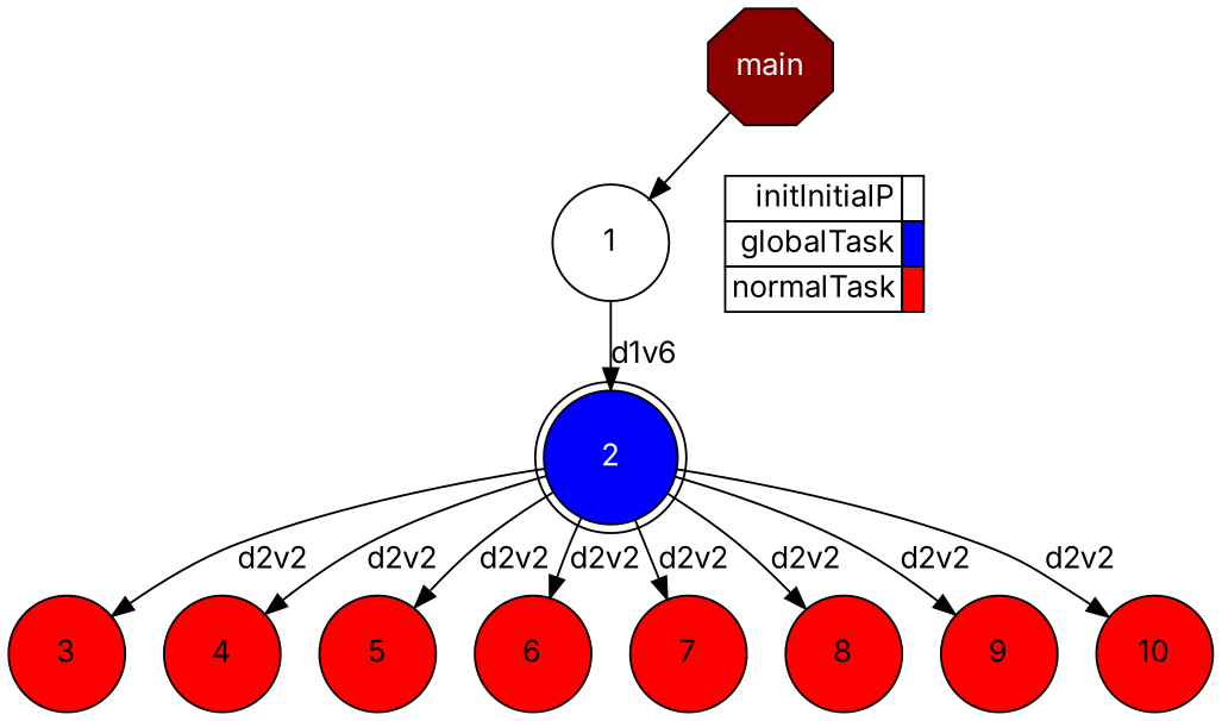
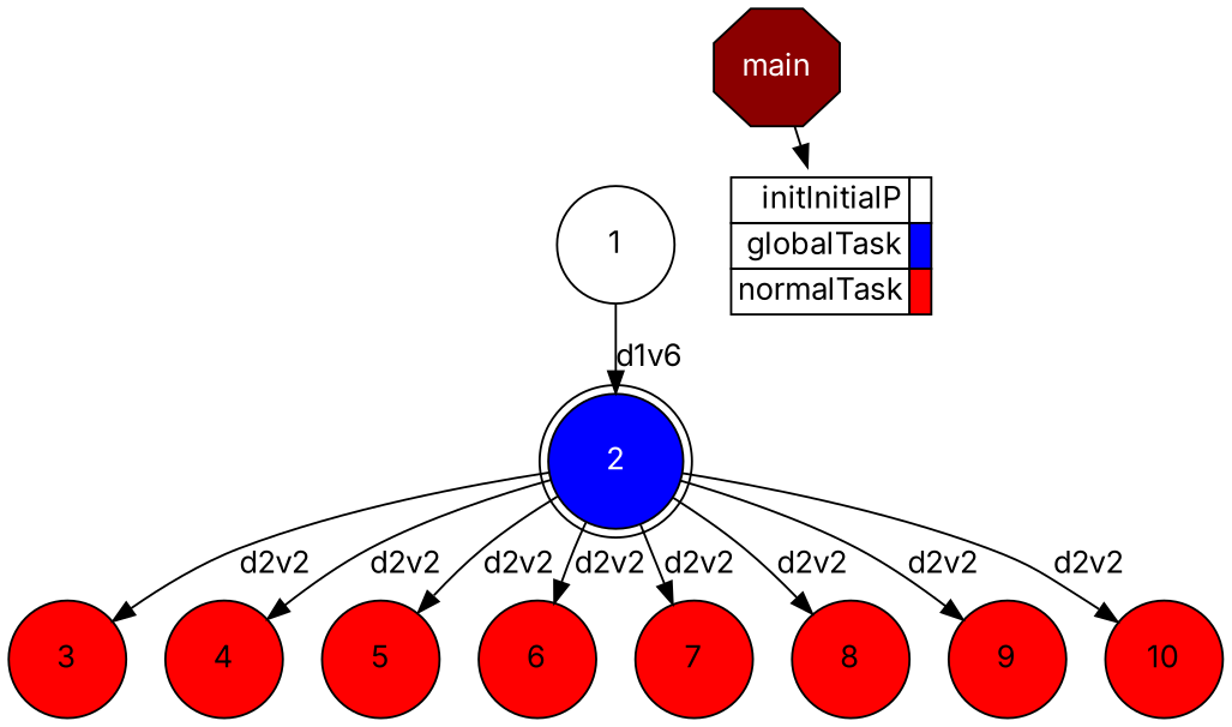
  digraph {
    compound=true
    fontname=Inter
    labeljust=l
    newrank=true
    rankdir=TB
    node [fillcolor="#ff0000" fontcolor="#000000" fontname=Inter shape=circle style=filled]
    edge [fontname=Inter]
    n1 [fillcolor="#8B0000" fontcolor="#FFFFFF" height=0.75 label=main shape=octagon]
    1 [fillcolor="#ffffff" height=0.75]
    2 [fillcolor="#0000ff" fontcolor="#ffffff" height=0.75 shape=doublecircle]
    3 [height=0.75]
    4 [height=0.75]
    5 [height=0.75]
    6 [height=0.75]
    7 [height=0.75]
    8 [height=0.75]
    9 [height=0.75]
    10 [height=0.75]
    n12 [height=0.75 label=<       <table border="0" cellpadding="2" cellspacing="0" cellborder="1"> <tr> <td align="right">initInitialP</td> <td bgcolor="#ffffff">&nbsp;</td> </tr> <tr> <td align="right">globalTask</td> <td bgcolor="#0000ff">&nbsp;</td> </tr> <tr> <td align="right">normalTask</td> <td bgcolor="#ff0000">&nbsp;</td> </tr>       </table>     > shape=plaintext fillcolor="" fontcolor="" style=""]
    subgraph sub_1 {
      ranksep=0.20
      n1
      1
      2
      3
      4
      5
      6
      7
      8
      9
      10
    }
    subgraph sub_2 {
      label=Legend
      rank=sink
      ranksep=0.20
      n12
    }
-   n1 -> 1
+   n1 -> n12
    1 -> 2 [label=d1v6]
    2 -> 3 [label=d2v2]
    2 -> 4 [label=d2v2]
    2 -> 5 [label=d2v2]
    2 -> 6 [label=d2v2]
    2 -> 7 [label=d2v2]
    2 -> 8 [label=d2v2]
    2 -> 9 [label=d2v2]
    2 -> 10 [label=d2v2]
  }
